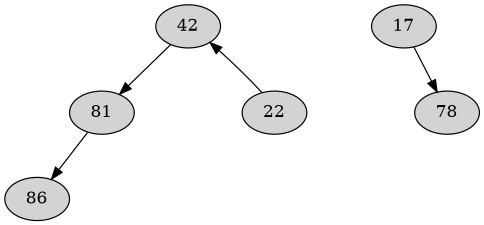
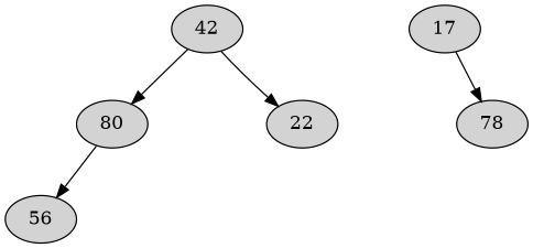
  digraph {
    node [style=filled]
    edge [style=invis]
    n1 [label=42]
-   n2 [label=81]
+   n2 [label=80]
    n3 [label=1 style=invis]
    n4 [label=22]
    n5 [label=0 style=invis]
    n6 [label=17]
    n7 [label=7 style=invis]
    n8 [label=78]
-   n9 [label=86]
+   n9 [label=56]
    n10 [label=2 style=invis]
    n11 [label=5 style=invis]
    n12 [label=5 style=invis]
    n1 -> n2 [style=""]
    n1 -> n3
-   n4 -> n1 [style=""]
+   n1 -> n4 [style=""]
    n2 -> n9 [style=""]
    n2 -> n10
    n4 -> n11
    n4 -> n12
    n6 -> n7
    n6 -> n8 [style=""]
  }
